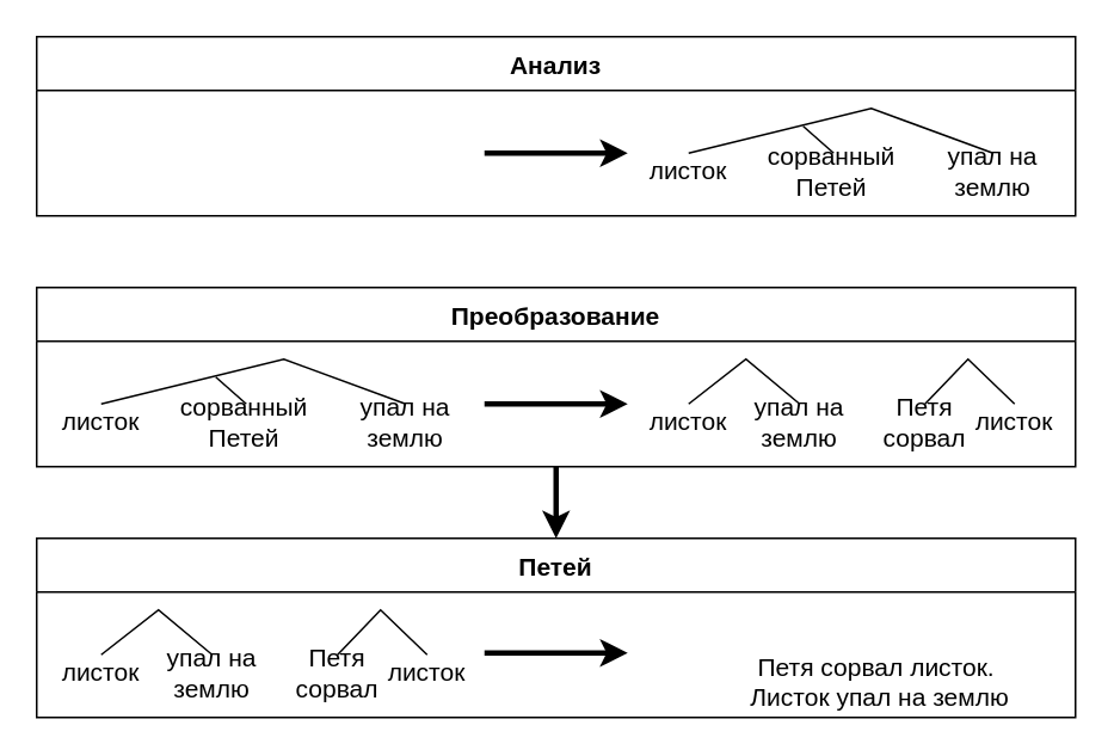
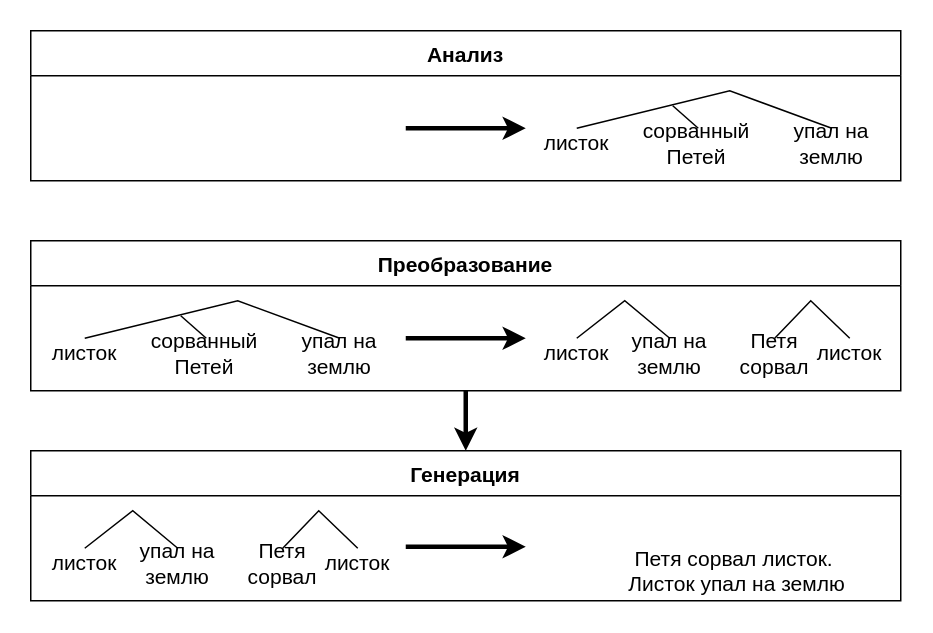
  <mxCell id="0" />
  <mxCell id="1" parent="0" />
  <mxCell id="2" value="Анализ" style="swimlane;startSize=30;fontSize=14;" parent="1" vertex="1"><mxGeometry x="20" y="20" width="580" height="100" as="geometry"><mxRectangle x="314" y="400" width="90" height="23" as="alternateBounds" /></mxGeometry></mxCell>
  <mxCell id="3" value="листок" style="text;html=1;strokeColor=none;fillColor=none;align=center;verticalAlign=middle;whiteSpace=wrap;rounded=0;fontSize=14;" parent="2" vertex="1"><mxGeometry x="344" y="65" width="40" height="20" as="geometry" /></mxCell>
  <mxCell id="4" value="сорванный Петей" style="text;html=1;strokeColor=none;fillColor=none;align=center;verticalAlign=middle;whiteSpace=wrap;rounded=0;fontSize=14;" parent="2" vertex="1"><mxGeometry x="424" y="65" width="40" height="20" as="geometry" /></mxCell>
  <mxCell id="5" value="упал на землю" style="text;html=1;strokeColor=none;fillColor=none;align=center;verticalAlign=middle;whiteSpace=wrap;rounded=0;fontSize=14;" parent="2" vertex="1"><mxGeometry x="504" y="65" width="60" height="20" as="geometry" /></mxCell>
  <mxCell id="6" value="" style="endArrow=classic;html=1;endSize=6;strokeWidth=3;fontSize=14;" parent="2" edge="1"><mxGeometry width="50" height="50" relative="1" as="geometry"><mxPoint x="250" y="65" as="sourcePoint" /><mxPoint x="330" y="65" as="targetPoint" /></mxGeometry></mxCell>
  <mxCell id="7" value="" style="endArrow=none;html=1;exitX=0.5;exitY=0;exitDx=0;exitDy=0;entryX=0.5;entryY=0;entryDx=0;entryDy=0;rounded=0;fontSize=14;" parent="2" source="3" edge="1"><mxGeometry width="50" height="50" relative="1" as="geometry"><mxPoint x="214" y="175" as="sourcePoint" /><mxPoint x="534" y="65" as="targetPoint" /><Array as="points"><mxPoint x="466" y="40" /></Array></mxGeometry></mxCell>
  <mxCell id="8" value="Преобразование" style="swimlane;startSize=30;fontSize=14;" parent="1" vertex="1"><mxGeometry x="20" y="160" width="580" height="100" as="geometry"><mxRectangle x="314" y="400" width="90" height="23" as="alternateBounds" /></mxGeometry></mxCell>
  <mxCell id="9" value="" style="endArrow=classic;html=1;endSize=6;strokeWidth=3;fontSize=14;" parent="8" edge="1"><mxGeometry width="50" height="50" relative="1" as="geometry"><mxPoint x="250" y="65" as="sourcePoint" /><mxPoint x="330" y="65" as="targetPoint" /></mxGeometry></mxCell>
  <mxCell id="10" value="Петя сорвал" style="text;html=1;strokeColor=none;fillColor=none;align=center;verticalAlign=middle;whiteSpace=wrap;rounded=0;fontSize=14;" parent="8" vertex="1"><mxGeometry x="476" y="65" width="40" height="20" as="geometry" /></mxCell>
  <mxCell id="11" value="упал на землю" style="text;html=1;strokeColor=none;fillColor=none;align=center;verticalAlign=middle;whiteSpace=wrap;rounded=0;fontSize=14;" parent="8" vertex="1"><mxGeometry x="396" y="65" width="60" height="20" as="geometry" /></mxCell>
  <mxCell id="12" value="листок" style="text;html=1;strokeColor=none;fillColor=none;align=center;verticalAlign=middle;whiteSpace=wrap;rounded=0;fontSize=14;" parent="8" vertex="1"><mxGeometry x="344" y="65" width="40" height="20" as="geometry" /></mxCell>
  <mxCell id="13" value="листок" style="text;html=1;strokeColor=none;fillColor=none;align=center;verticalAlign=middle;whiteSpace=wrap;rounded=0;fontSize=14;" parent="8" vertex="1"><mxGeometry x="526" y="65" width="40" height="20" as="geometry" /></mxCell>
  <mxCell id="14" value="" style="endArrow=none;html=1;exitX=0.5;exitY=0;exitDx=0;exitDy=0;entryX=0.5;entryY=0;entryDx=0;entryDy=0;rounded=0;fontSize=14;" parent="8" source="12" target="11" edge="1"><mxGeometry width="50" height="50" relative="1" as="geometry"><mxPoint x="374" y="-65" as="sourcePoint" /><mxPoint x="544" y="-65" as="targetPoint" /><Array as="points"><mxPoint x="396" y="40" /></Array></mxGeometry></mxCell>
  <mxCell id="15" value="" style="endArrow=none;html=1;exitX=0.5;exitY=0;exitDx=0;exitDy=0;entryX=0.5;entryY=0;entryDx=0;entryDy=0;rounded=0;fontSize=14;" parent="8" source="13" target="10" edge="1"><mxGeometry width="50" height="50" relative="1" as="geometry"><mxPoint x="374" y="105" as="sourcePoint" /><mxPoint x="424" y="105" as="targetPoint" /><Array as="points"><mxPoint x="520" y="40" /></Array></mxGeometry></mxCell>
  <mxCell id="16" value="листок" style="text;html=1;strokeColor=none;fillColor=none;align=center;verticalAlign=middle;whiteSpace=wrap;rounded=0;fontSize=14;" vertex="1" parent="8"><mxGeometry x="16" y="65" width="40" height="20" as="geometry" /></mxCell>
  <mxCell id="17" value="сорванный Петей" style="text;html=1;strokeColor=none;fillColor=none;align=center;verticalAlign=middle;whiteSpace=wrap;rounded=0;fontSize=14;" vertex="1" parent="8"><mxGeometry x="96" y="65" width="40" height="20" as="geometry" /></mxCell>
  <mxCell id="18" value="упал на землю" style="text;html=1;strokeColor=none;fillColor=none;align=center;verticalAlign=middle;whiteSpace=wrap;rounded=0;fontSize=14;" vertex="1" parent="8"><mxGeometry x="176" y="65" width="60" height="20" as="geometry" /></mxCell>
  <mxCell id="19" value="" style="endArrow=none;html=1;exitX=0.5;exitY=0;exitDx=0;exitDy=0;entryX=0.5;entryY=0;entryDx=0;entryDy=0;rounded=0;fontSize=14;" edge="1" parent="8" source="16"><mxGeometry width="50" height="50" relative="1" as="geometry"><mxPoint x="-238" y="-175" as="sourcePoint" /><mxPoint x="206" y="65" as="targetPoint" /><Array as="points"><mxPoint x="138" y="40" /></Array></mxGeometry></mxCell>
  <mxCell id="20" value="" style="endArrow=none;html=1;fontSize=14;exitX=0.5;exitY=0;exitDx=0;exitDy=0;" edge="1" parent="8"><mxGeometry width="50" height="50" relative="1" as="geometry"><mxPoint x="117" y="65" as="sourcePoint" /><mxPoint x="100" y="50" as="targetPoint" /></mxGeometry></mxCell>
- <mxCell id="21" value="Петей" style="swimlane;startSize=30;fontSize=14;" parent="1" vertex="1"><mxGeometry x="20" y="300" width="580" height="100" as="geometry"><mxRectangle x="314" y="400" width="90" height="23" as="alternateBounds" /></mxGeometry></mxCell>
+ <mxCell id="21" value="Генерация" style="swimlane;startSize=30;fontSize=14;" parent="1" vertex="1"><mxGeometry x="20" y="300" width="580" height="100" as="geometry"><mxRectangle x="314" y="400" width="90" height="23" as="alternateBounds" /></mxGeometry></mxCell>
  <mxCell id="22" value="" style="endArrow=classic;html=1;endSize=6;strokeWidth=3;fontSize=14;" parent="21" edge="1"><mxGeometry width="50" height="50" relative="1" as="geometry"><mxPoint x="250" y="64" as="sourcePoint" /><mxPoint x="330" y="64" as="targetPoint" /></mxGeometry></mxCell>
  <mxCell id="23" value="Петя сорвал листок.&amp;nbsp;&lt;br style=&quot;font-size: 14px;&quot;&gt;Листок упал на землю" style="text;html=1;strokeColor=none;fillColor=none;align=center;verticalAlign=middle;whiteSpace=wrap;rounded=0;fontSize=14;" parent="21" vertex="1"><mxGeometry x="396" y="70" width="150" height="20" as="geometry" /></mxCell>
  <mxCell id="24" value="Петя сорвал" style="text;html=1;strokeColor=none;fillColor=none;align=center;verticalAlign=middle;whiteSpace=wrap;rounded=0;fontSize=14;" vertex="1" parent="21"><mxGeometry x="148" y="65" width="40" height="20" as="geometry" /></mxCell>
  <mxCell id="25" value="упал на землю" style="text;html=1;strokeColor=none;fillColor=none;align=center;verticalAlign=middle;whiteSpace=wrap;rounded=0;fontSize=14;" vertex="1" parent="21"><mxGeometry x="68" y="65" width="60" height="20" as="geometry" /></mxCell>
  <mxCell id="26" value="листок" style="text;html=1;strokeColor=none;fillColor=none;align=center;verticalAlign=middle;whiteSpace=wrap;rounded=0;fontSize=14;" vertex="1" parent="21"><mxGeometry x="16" y="65" width="40" height="20" as="geometry" /></mxCell>
  <mxCell id="27" value="листок" style="text;html=1;strokeColor=none;fillColor=none;align=center;verticalAlign=middle;whiteSpace=wrap;rounded=0;fontSize=14;" vertex="1" parent="21"><mxGeometry x="198" y="65" width="40" height="20" as="geometry" /></mxCell>
  <mxCell id="28" value="" style="endArrow=none;html=1;exitX=0.5;exitY=0;exitDx=0;exitDy=0;entryX=0.5;entryY=0;entryDx=0;entryDy=0;rounded=0;fontSize=14;" edge="1" parent="21" source="26" target="25"><mxGeometry width="50" height="50" relative="1" as="geometry"><mxPoint x="-78" y="-555" as="sourcePoint" /><mxPoint x="92" y="-555" as="targetPoint" /><Array as="points"><mxPoint x="68" y="40" /></Array></mxGeometry></mxCell>
  <mxCell id="29" value="" style="endArrow=none;html=1;exitX=0.5;exitY=0;exitDx=0;exitDy=0;entryX=0.5;entryY=0;entryDx=0;entryDy=0;rounded=0;fontSize=14;" edge="1" parent="21" source="27" target="24"><mxGeometry width="50" height="50" relative="1" as="geometry"><mxPoint x="-78" y="-385" as="sourcePoint" /><mxPoint x="-28" y="-385" as="targetPoint" /><Array as="points"><mxPoint x="192" y="40" /></Array></mxGeometry></mxCell>
  <mxCell id="30" value="" style="endArrow=classic;html=1;endSize=6;strokeWidth=3;exitX=0.5;exitY=1;exitDx=0;exitDy=0;entryX=0.5;entryY=0;entryDx=0;entryDy=0;fontSize=14;" parent="1" target="21" edge="1"><mxGeometry width="50" height="50" relative="1" as="geometry"><mxPoint x="310" y="260" as="sourcePoint" /><mxPoint x="360" y="389.5" as="targetPoint" /></mxGeometry></mxCell>
  <mxCell id="31" value="" style="endArrow=none;html=1;fontSize=14;exitX=0.5;exitY=0;exitDx=0;exitDy=0;" edge="1" parent="1"><mxGeometry width="50" height="50" relative="1" as="geometry"><mxPoint x="465" y="85" as="sourcePoint" /><mxPoint x="448" y="70" as="targetPoint" /></mxGeometry></mxCell>
